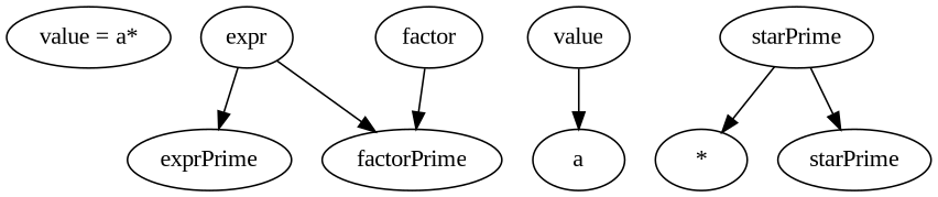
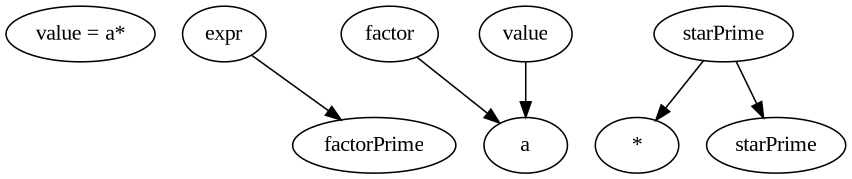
  digraph {
    fontname="Liberation Serif"
    node [fontname="Liberation Serif"]
    edge [fontname="Liberation Serif"]
    n1 [label="value = a*"]
    n2 [label=expr]
-   n3 [label=exprPrime]
    n4 [label=factorPrime]
    n5 [label=factor]
    n6 [label=value]
    n7 [label=a]
    n8 [label=starPrime]
    n9 [label="*"]
    n10 [label=starPrime]
-   n2 -> n3
    n2 -> n4
-   n5 -> n4
+   n5 -> n7
    n6 -> n7
    n8 -> n9
    n8 -> n10
  }
